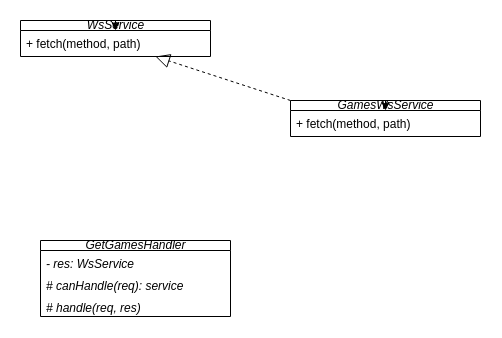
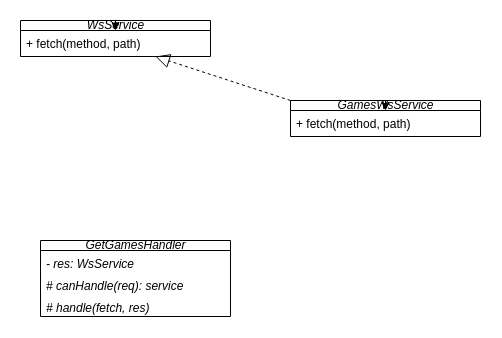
  <mxCell id="0" />
  <mxCell id="1" parent="0" />
  <mxCell id="2" value="&lt;i&gt;GamesWsService&lt;br&gt;&lt;/i&gt;" style="swimlane;fontStyle=0;childLayout=stackLayout;horizontal=1;startSize=10;fillColor=none;horizontalStack=0;resizeParent=1;resizeParentMax=0;resizeLast=0;collapsible=1;marginBottom=0;html=1;" parent="1" vertex="1"><mxGeometry x="290" y="100" width="190" height="36" as="geometry" /></mxCell>
  <mxCell id="3" value="+ fetch(method, path)" style="text;strokeColor=none;fillColor=none;align=left;verticalAlign=top;spacingLeft=4;spacingRight=4;overflow=hidden;rotatable=0;points=[[0,0.5],[1,0.5]];portConstraint=eastwest;whiteSpace=wrap;html=1;" parent="2" vertex="1"><mxGeometry y="10" width="190" height="26" as="geometry" /></mxCell>
  <mxCell id="4" style="edgeStyle=none;html=1;exitX=0.5;exitY=0;exitDx=0;exitDy=0;fontStyle=1" parent="2" source="2" target="3" edge="1"><mxGeometry relative="1" as="geometry" /></mxCell>
  <mxCell id="5" value="&lt;i&gt;GetGamesHandler&lt;br&gt;&lt;/i&gt;" style="swimlane;fontStyle=0;childLayout=stackLayout;horizontal=1;startSize=10;fillColor=none;horizontalStack=0;resizeParent=1;resizeParentMax=0;resizeLast=0;collapsible=1;marginBottom=0;html=1;" parent="1" vertex="1"><mxGeometry x="40" y="240" width="190" height="76" as="geometry" /></mxCell>
  <mxCell id="6" value="&lt;i&gt;- res: WsService&lt;/i&gt;" style="text;strokeColor=none;fillColor=none;align=left;verticalAlign=top;spacingLeft=4;spacingRight=4;overflow=hidden;rotatable=0;points=[[0,0.5],[1,0.5]];portConstraint=eastwest;whiteSpace=wrap;html=1;" parent="5" vertex="1"><mxGeometry y="10" width="190" height="22" as="geometry" /></mxCell>
  <mxCell id="7" value="&lt;i&gt;# canHandle(req): service&lt;/i&gt;" style="text;strokeColor=none;fillColor=none;align=left;verticalAlign=top;spacingLeft=4;spacingRight=4;overflow=hidden;rotatable=0;points=[[0,0.5],[1,0.5]];portConstraint=eastwest;whiteSpace=wrap;html=1;" parent="5" vertex="1"><mxGeometry y="32" width="190" height="22" as="geometry" /></mxCell>
- <mxCell id="8" value="&lt;i&gt;# handle(req, res)&lt;/i&gt;" style="text;strokeColor=none;fillColor=none;align=left;verticalAlign=top;spacingLeft=4;spacingRight=4;overflow=hidden;rotatable=0;points=[[0,0.5],[1,0.5]];portConstraint=eastwest;whiteSpace=wrap;html=1;" parent="5" vertex="1"><mxGeometry y="54" width="190" height="22" as="geometry" /></mxCell>
+ <mxCell id="8" value="&lt;i&gt;# handle(fetch, res)&lt;/i&gt;" style="text;strokeColor=none;fillColor=none;align=left;verticalAlign=top;spacingLeft=4;spacingRight=4;overflow=hidden;rotatable=0;points=[[0,0.5],[1,0.5]];portConstraint=eastwest;whiteSpace=wrap;html=1;" parent="5" vertex="1"><mxGeometry y="54" width="190" height="22" as="geometry" /></mxCell>
  <mxCell id="9" value="&lt;i&gt;WsService&lt;br&gt;&lt;/i&gt;" style="swimlane;fontStyle=0;childLayout=stackLayout;horizontal=1;startSize=10;fillColor=none;horizontalStack=0;resizeParent=1;resizeParentMax=0;resizeLast=0;collapsible=1;marginBottom=0;html=1;" vertex="1" parent="1"><mxGeometry x="20" y="20" width="190" height="36" as="geometry" /></mxCell>
  <mxCell id="10" value="+ fetch(method, path)" style="text;strokeColor=none;fillColor=none;align=left;verticalAlign=top;spacingLeft=4;spacingRight=4;overflow=hidden;rotatable=0;points=[[0,0.5],[1,0.5]];portConstraint=eastwest;whiteSpace=wrap;html=1;" vertex="1" parent="9"><mxGeometry y="10" width="190" height="26" as="geometry" /></mxCell>
  <mxCell id="11" style="edgeStyle=none;html=1;exitX=0.5;exitY=0;exitDx=0;exitDy=0;fontStyle=1" edge="1" parent="9" source="9" target="10"><mxGeometry relative="1" as="geometry" /></mxCell>
  <mxCell id="12" value="" style="endArrow=block;dashed=1;endFill=0;endSize=12;html=1;exitX=0;exitY=0;exitDx=0;exitDy=0;fontStyle=1" edge="1" parent="1" source="2" target="10"><mxGeometry width="160" relative="1" as="geometry"><mxPoint x="170" y="180" as="sourcePoint" /><mxPoint x="330" y="180" as="targetPoint" /></mxGeometry></mxCell>
